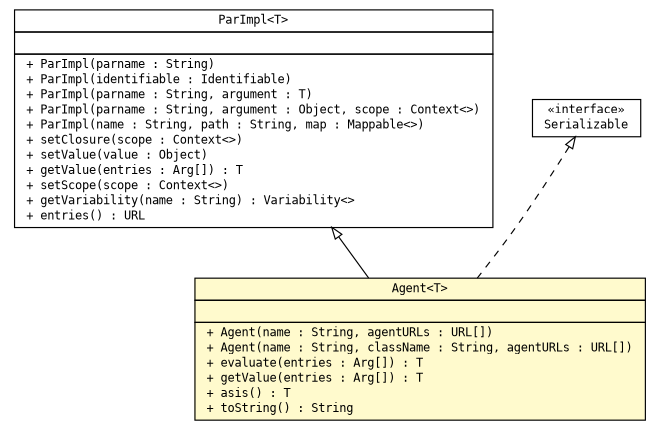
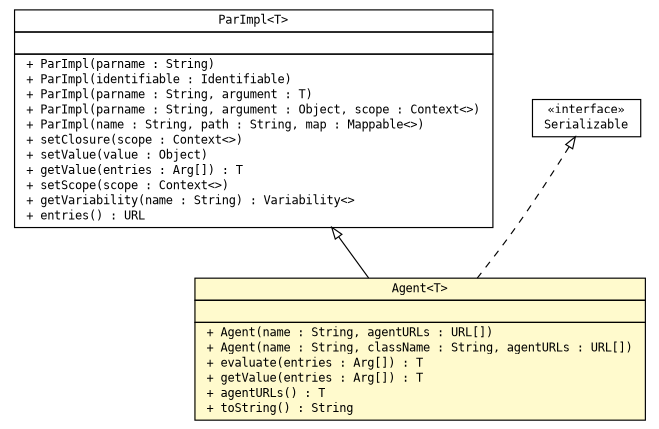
  digraph {
    fontname="DejaVu Sans Mono"
    nodesep=0.25
    ranksep=0.5
    node [fontcolor=black fontname="DejaVu Sans Mono" fontsize=10.0 shape=plaintext]
    edge [arrowtail=empty dir=back fontname="DejaVu Sans Mono" fontsize=10 headport=p labelfontname=Helvetica labelfontsize=10 tailport=p]
-   n1 [label=<<table title="sorcer.core.context.model.par.Agent" border="0" cellborder="1" cellspacing="0" cellpadding="2" port="p" bgcolor="lemonChiffon" href="./Agent.html"> 		<tr><td><table border="0" cellspacing="0" cellpadding="1"> <tr><td align="center" balign="center"> Agent&lt;T&gt; </td></tr> 		</table></td></tr> 		<tr><td><table border="0" cellspacing="0" cellpadding="1"> <tr><td align="left" balign="left">  </td></tr> 		</table></td></tr> 		<tr><td><table border="0" cellspacing="0" cellpadding="1"> <tr><td align="left" balign="left"> + Agent(name : String, agentURLs : URL[]) </td></tr> <tr><td align="left" balign="left"> + Agent(name : String, className : String, agentURLs : URL[]) </td></tr> <tr><td align="left" balign="left"> + evaluate(entries : Arg[]) : T </td></tr> <tr><td align="left" balign="left"> + getValue(entries : Arg[]) : T </td></tr> <tr><td align="left" balign="left"> + asis() : T </td></tr> <tr><td align="left" balign="left"> + toString() : String </td></tr> 		</table></td></tr> 		</table>>]
+   n1 [label=<<table title="sorcer.core.context.model.par.Agent" border="0" cellborder="1" cellspacing="0" cellpadding="2" port="p" bgcolor="lemonChiffon" href="./Agent.html"> 		<tr><td><table border="0" cellspacing="0" cellpadding="1"> <tr><td align="center" balign="center"> Agent&lt;T&gt; </td></tr> 		</table></td></tr> 		<tr><td><table border="0" cellspacing="0" cellpadding="1"> <tr><td align="left" balign="left">  </td></tr> 		</table></td></tr> 		<tr><td><table border="0" cellspacing="0" cellpadding="1"> <tr><td align="left" balign="left"> + Agent(name : String, agentURLs : URL[]) </td></tr> <tr><td align="left" balign="left"> + Agent(name : String, className : String, agentURLs : URL[]) </td></tr> <tr><td align="left" balign="left"> + evaluate(entries : Arg[]) : T </td></tr> <tr><td align="left" balign="left"> + getValue(entries : Arg[]) : T </td></tr> <tr><td align="left" balign="left"> + agentURLs() : T </td></tr> <tr><td align="left" balign="left"> + toString() : String </td></tr> 		</table></td></tr> 		</table>>]
    n2 [label=<<table title="sorcer.core.context.model.par.ParImpl" border="0" cellborder="1" cellspacing="0" cellpadding="2" port="p" href="./ParImpl.html"> 		<tr><td><table border="0" cellspacing="0" cellpadding="1"> <tr><td align="center" balign="center"> ParImpl&lt;T&gt; </td></tr> 		</table></td></tr> 		<tr><td><table border="0" cellspacing="0" cellpadding="1"> <tr><td align="left" balign="left">  </td></tr> 		</table></td></tr> 		<tr><td><table border="0" cellspacing="0" cellpadding="1"> <tr><td align="left" balign="left"> + ParImpl(parname : String) </td></tr> <tr><td align="left" balign="left"> + ParImpl(identifiable : Identifiable) </td></tr> <tr><td align="left" balign="left"> + ParImpl(parname : String, argument : T) </td></tr> <tr><td align="left" balign="left"> + ParImpl(parname : String, argument : Object, scope : Context&lt;&gt;) </td></tr> <tr><td align="left" balign="left"> + ParImpl(name : String, path : String, map : Mappable&lt;&gt;) </td></tr> <tr><td align="left" balign="left"> + setClosure(scope : Context&lt;&gt;) </td></tr> <tr><td align="left" balign="left"> + setValue(value : Object) </td></tr> <tr><td align="left" balign="left"> + getValue(entries : Arg[]) : T </td></tr> <tr><td align="left" balign="left"> + setScope(scope : Context&lt;&gt;) </td></tr> <tr><td align="left" balign="left"> + getVariability(name : String) : Variability&lt;&gt; </td></tr> <tr><td align="left" balign="left"> + entries() : URL </td></tr> 		</table></td></tr> 		</table>>]
    n3 [label=<<table title="java.io.Serializable" border="0" cellborder="1" cellspacing="0" cellpadding="2" port="p" href="http://docs.oracle.com/javase/7/docs/api/java/io/Serializable.html"> 		<tr><td><table border="0" cellspacing="0" cellpadding="1"> <tr><td align="center" balign="center"> &#171;interface&#187; </td></tr> <tr><td align="center" balign="center"> Serializable </td></tr> 		</table></td></tr> 		</table>>]
    n2 -> n1
    n3 -> n1 [style=dashed]
  }
